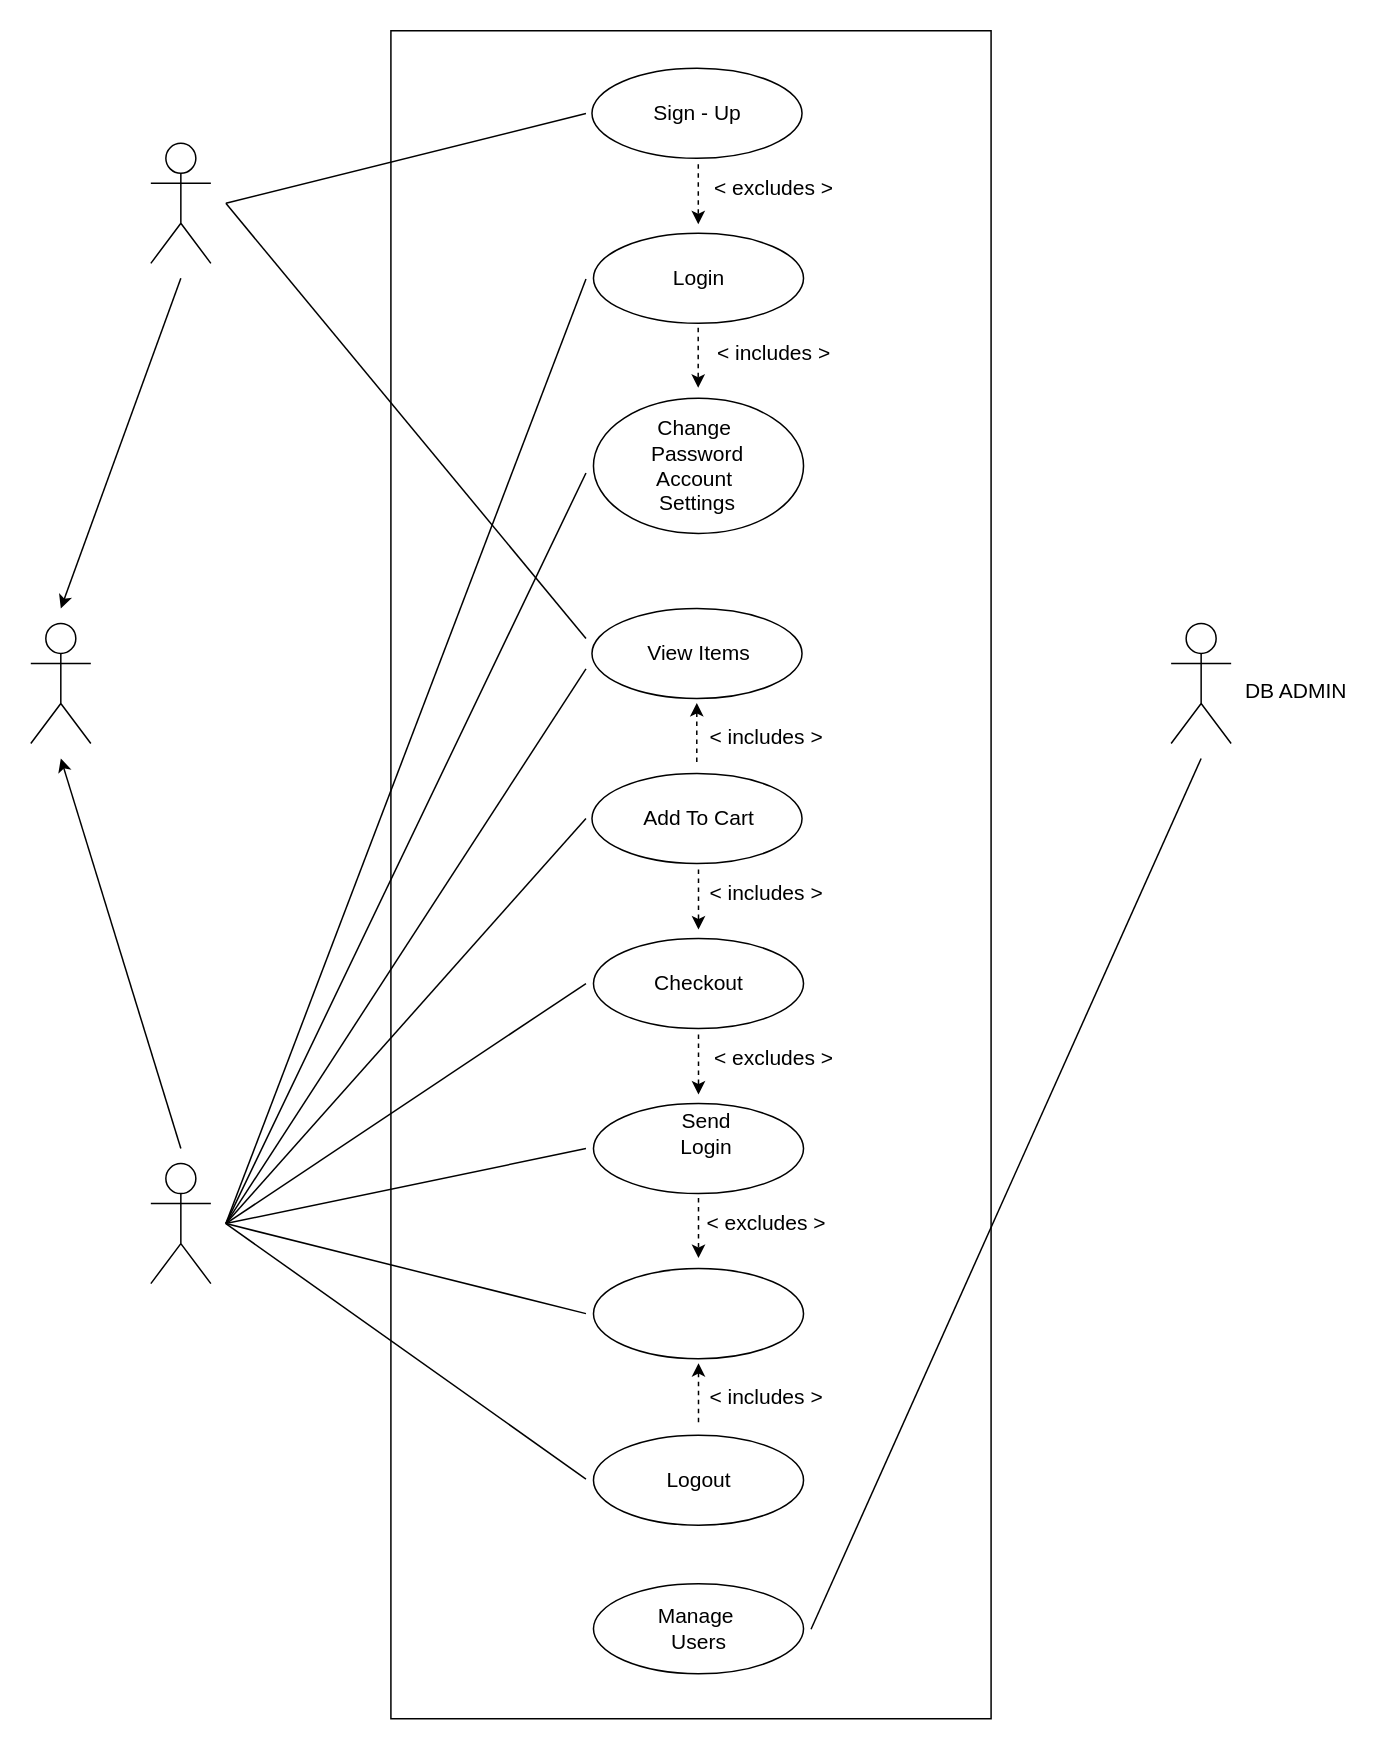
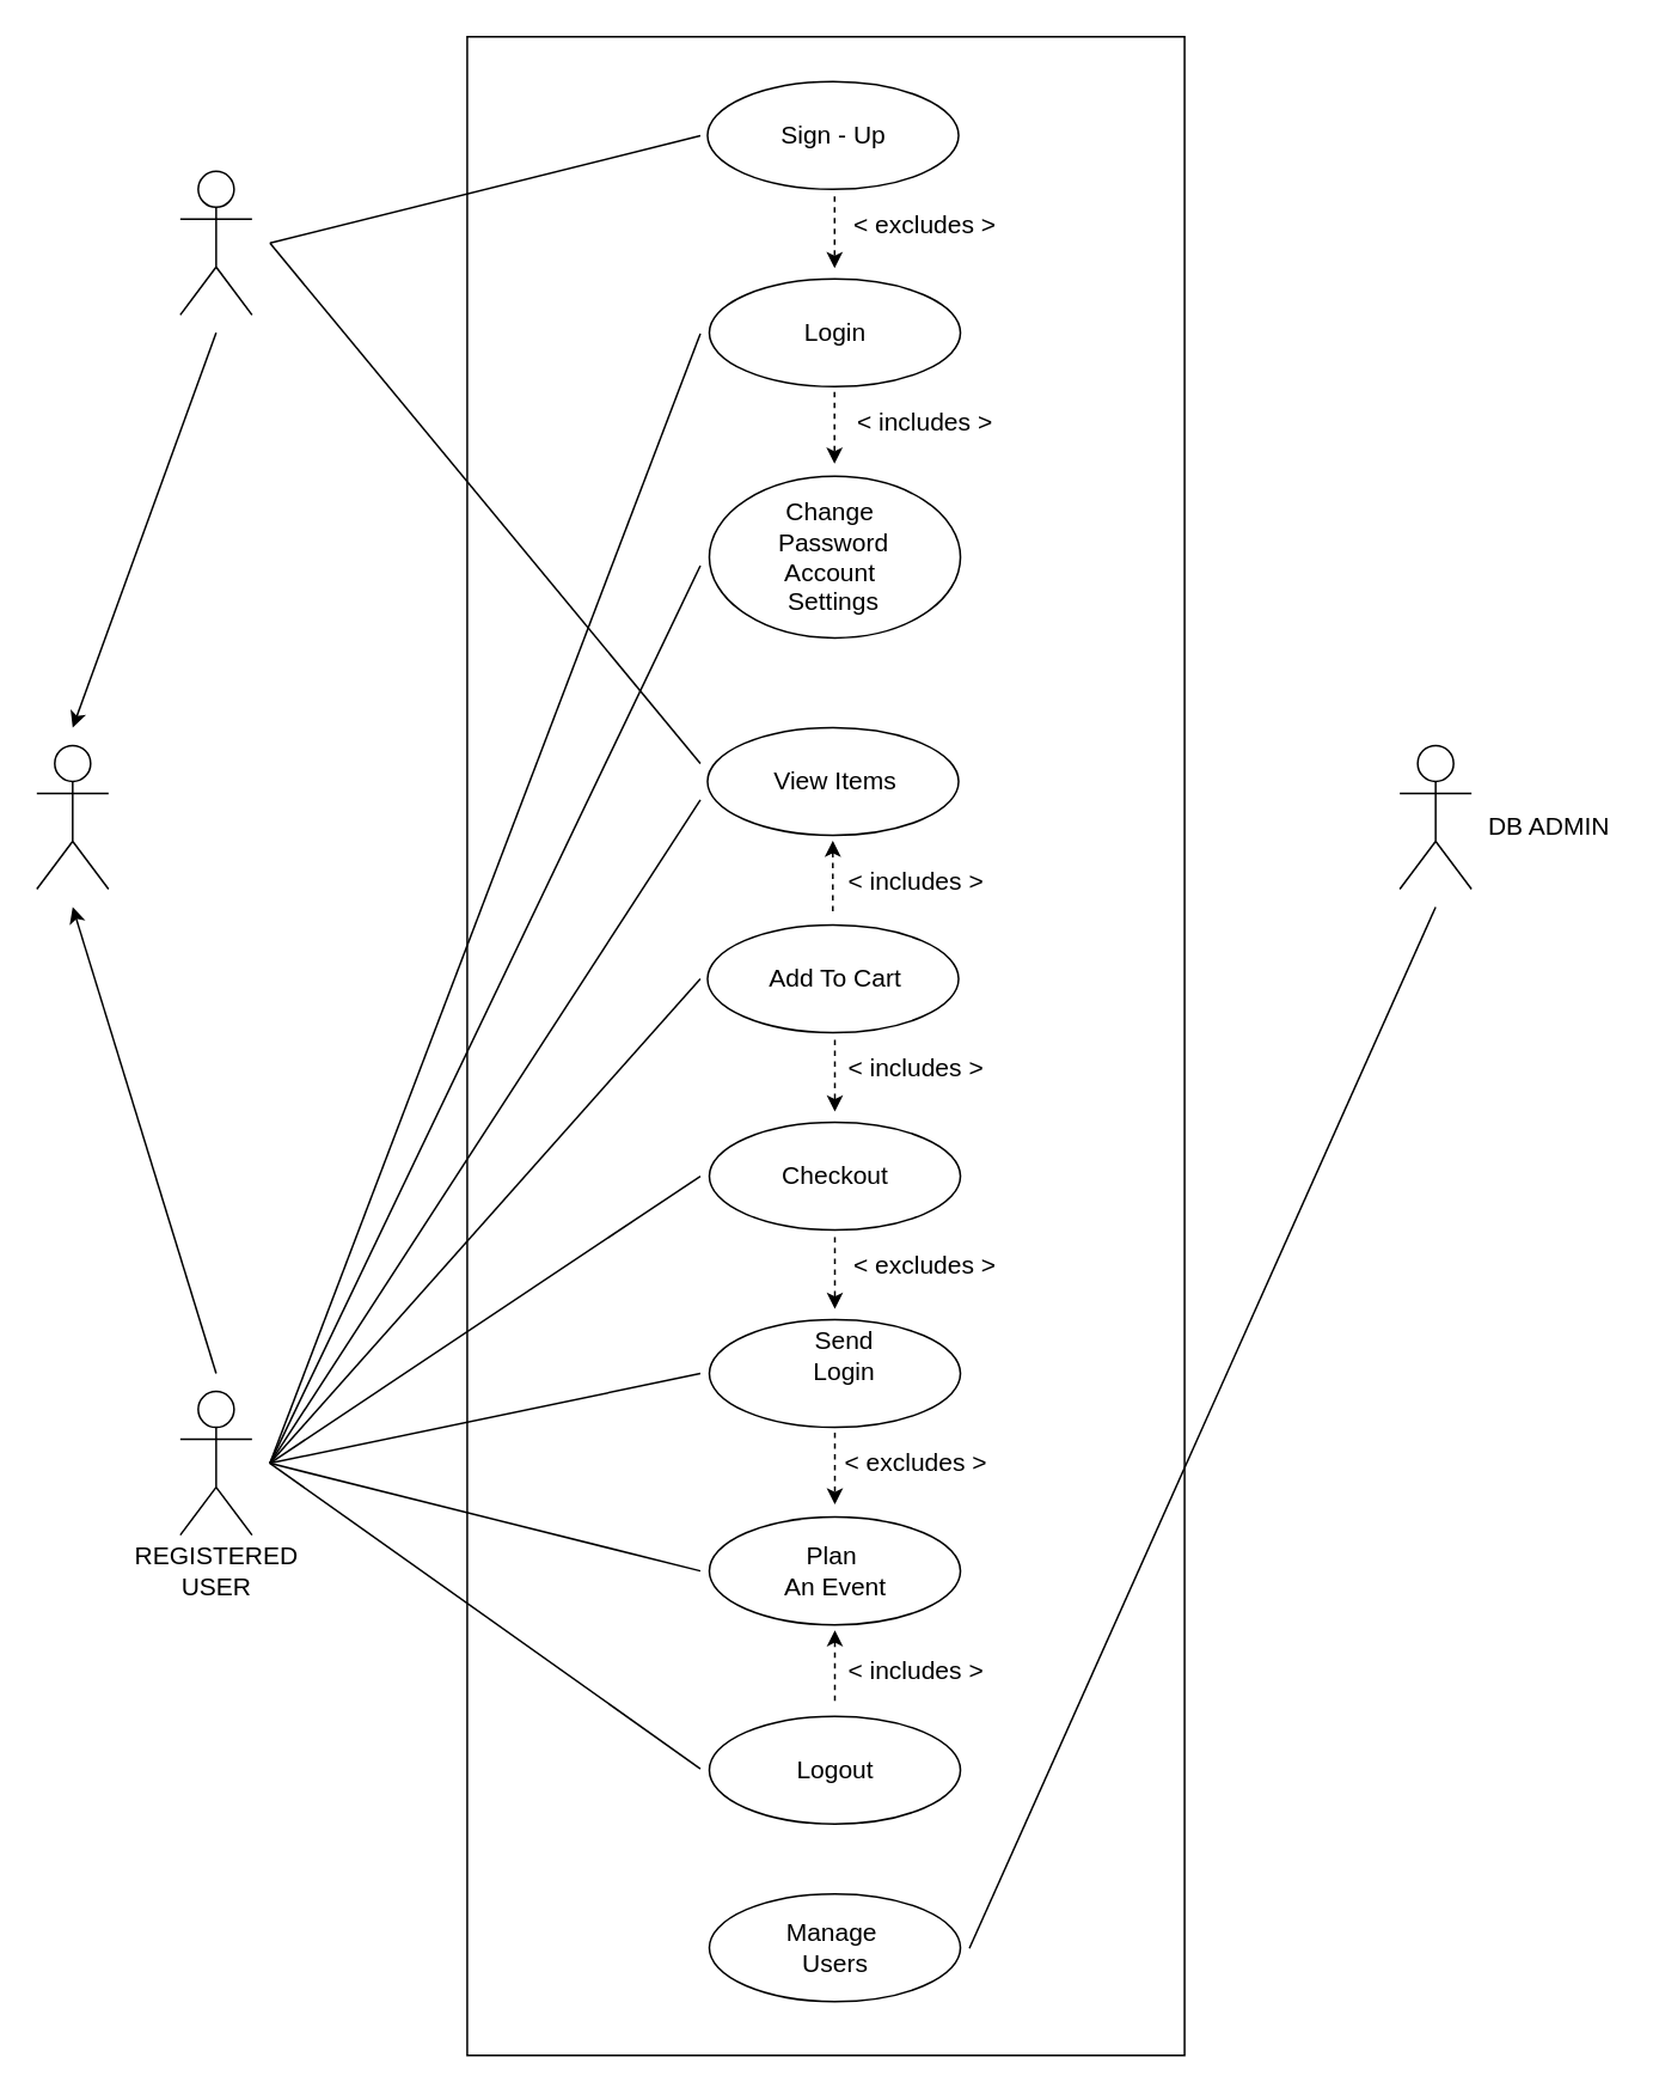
  <mxCell id="0" />
  <mxCell id="1" parent="0" />
  <mxCell id="2" value="" style="rounded=0;whiteSpace=wrap;html=1;direction=south;" vertex="1" parent="1"><mxGeometry x="260" y="20" width="400" height="1125" as="geometry" /></mxCell>
  <mxCell id="3" value="" style="ellipse;whiteSpace=wrap;html=1;" vertex="1" parent="1"><mxGeometry x="394" y="45" width="140" height="60" as="geometry" /></mxCell>
  <mxCell id="4" value="" style="ellipse;whiteSpace=wrap;html=1;" vertex="1" parent="1"><mxGeometry x="395" y="155" width="140" height="60" as="geometry" /></mxCell>
  <mxCell id="5" value="" style="ellipse;whiteSpace=wrap;html=1;" vertex="1" parent="1"><mxGeometry x="395" y="265" width="140" height="90" as="geometry" /></mxCell>
  <mxCell id="6" value="" style="ellipse;whiteSpace=wrap;html=1;" vertex="1" parent="1"><mxGeometry x="394" y="405" width="140" height="60" as="geometry" /></mxCell>
  <mxCell id="7" value="" style="ellipse;whiteSpace=wrap;html=1;" vertex="1" parent="1"><mxGeometry x="394" y="515" width="140" height="60" as="geometry" /></mxCell>
  <mxCell id="8" value="" style="ellipse;whiteSpace=wrap;html=1;" vertex="1" parent="1"><mxGeometry x="395" y="625" width="140" height="60" as="geometry" /></mxCell>
  <mxCell id="9" value="" style="ellipse;whiteSpace=wrap;html=1;" vertex="1" parent="1"><mxGeometry x="395" y="735" width="140" height="60" as="geometry" /></mxCell>
  <mxCell id="10" value="" style="ellipse;whiteSpace=wrap;html=1;" vertex="1" parent="1"><mxGeometry x="395" y="845" width="140" height="60" as="geometry" /></mxCell>
  <mxCell id="11" value="" style="ellipse;whiteSpace=wrap;html=1;" vertex="1" parent="1"><mxGeometry x="395" y="956" width="140" height="60" as="geometry" /></mxCell>
  <mxCell id="12" value="" style="ellipse;whiteSpace=wrap;html=1;" vertex="1" parent="1"><mxGeometry x="395" y="1055" width="140" height="60" as="geometry" /></mxCell>
  <mxCell id="13" value="&lt;font style=&quot;font-size: 14px&quot;&gt;Sign - Up&lt;/font&gt;" style="text;html=1;align=center;verticalAlign=middle;resizable=0;points=[];autosize=1;strokeColor=none;fillColor=none;" vertex="1" parent="1"><mxGeometry x="429" y="65" width="70" height="20" as="geometry" /></mxCell>
  <mxCell id="14" value="Login" style="text;html=1;align=center;verticalAlign=middle;resizable=0;points=[];autosize=1;strokeColor=none;fillColor=none;fontSize=14;" vertex="1" parent="1"><mxGeometry x="440" y="175" width="50" height="20" as="geometry" /></mxCell>
  <mxCell id="15" value="Change&amp;nbsp;&lt;br&gt;Password&lt;br&gt;Account&amp;nbsp;&lt;br&gt;Settings" style="text;html=1;align=center;verticalAlign=middle;resizable=0;points=[];autosize=1;strokeColor=none;fillColor=none;fontSize=14;" vertex="1" parent="1"><mxGeometry x="424" y="275" width="80" height="70" as="geometry" /></mxCell>
  <mxCell id="16" value="View Items" style="text;html=1;align=center;verticalAlign=middle;resizable=0;points=[];autosize=1;strokeColor=none;fillColor=none;fontSize=14;" vertex="1" parent="1"><mxGeometry x="425" y="425" width="80" height="20" as="geometry" /></mxCell>
  <mxCell id="17" value="Add To Cart" style="text;html=1;align=center;verticalAlign=middle;resizable=0;points=[];autosize=1;strokeColor=none;fillColor=none;fontSize=14;" vertex="1" parent="1"><mxGeometry x="420" y="535" width="90" height="20" as="geometry" /></mxCell>
  <mxCell id="18" value="Checkout" style="text;html=1;align=center;verticalAlign=middle;resizable=0;points=[];autosize=1;strokeColor=none;fillColor=none;fontSize=14;" vertex="1" parent="1"><mxGeometry x="425" y="645" width="80" height="20" as="geometry" /></mxCell>
  <mxCell id="19" value="Send &lt;br&gt;Login" style="text;html=1;align=center;verticalAlign=middle;resizable=0;points=[];autosize=1;strokeColor=none;fillColor=none;fontSize=14;" vertex="1" parent="1"><mxGeometry x="430" y="735" width="80" height="40" as="geometry" /></mxCell>
+ <mxCell id="20" value="Plan&amp;nbsp;&lt;br&gt;An Event" style="text;html=1;align=center;verticalAlign=middle;resizable=0;points=[];autosize=1;strokeColor=none;fillColor=none;fontSize=14;" vertex="1" parent="1"><mxGeometry x="430" y="855" width="70" height="40" as="geometry" /></mxCell>
  <mxCell id="21" value="Logout" style="text;html=1;align=center;verticalAlign=middle;resizable=0;points=[];autosize=1;strokeColor=none;fillColor=none;fontSize=14;" vertex="1" parent="1"><mxGeometry x="435" y="976" width="60" height="20" as="geometry" /></mxCell>
  <mxCell id="22" value="Manage&amp;nbsp;&lt;br&gt;Users" style="text;html=1;align=center;verticalAlign=middle;resizable=0;points=[];autosize=1;strokeColor=none;fillColor=none;fontSize=14;" vertex="1" parent="1"><mxGeometry x="430" y="1065" width="70" height="40" as="geometry" /></mxCell>
  <mxCell id="23" value="" style="shape=umlActor;verticalLabelPosition=bottom;verticalAlign=top;html=1;outlineConnect=0;fontSize=14;" vertex="1" parent="1"><mxGeometry x="780" y="415" width="40" height="80" as="geometry" /></mxCell>
  <mxCell id="24" value="" style="shape=umlActor;verticalLabelPosition=bottom;verticalAlign=top;html=1;outlineConnect=0;fontSize=14;" vertex="1" parent="1"><mxGeometry x="100" y="95" width="40" height="80" as="geometry" /></mxCell>
  <mxCell id="25" value="" style="shape=umlActor;verticalLabelPosition=bottom;verticalAlign=top;html=1;outlineConnect=0;fontSize=14;" vertex="1" parent="1"><mxGeometry x="20" y="415" width="40" height="80" as="geometry" /></mxCell>
  <mxCell id="26" value="" style="shape=umlActor;verticalLabelPosition=bottom;verticalAlign=top;html=1;outlineConnect=0;fontSize=14;" vertex="1" parent="1"><mxGeometry x="100" y="775" width="40" height="80" as="geometry" /></mxCell>
+ <mxCell id="27" value="REGISTERED&lt;br&gt;USER" style="text;html=1;align=center;verticalAlign=middle;resizable=0;points=[];autosize=1;strokeColor=none;fillColor=none;fontSize=14;" vertex="1" parent="1"><mxGeometry x="65" y="855" width="110" height="40" as="geometry" /></mxCell>
  <mxCell id="28" value="DB ADMIN" style="text;html=1;align=center;verticalAlign=middle;resizable=0;points=[];autosize=1;strokeColor=none;fillColor=none;fontSize=14;" vertex="1" parent="1"><mxGeometry x="823" y="450" width="80" height="20" as="geometry" /></mxCell>
  <mxCell id="29" value="" style="endArrow=none;html=1;rounded=0;fontSize=14;exitX=0.947;exitY=0.3;exitDx=0;exitDy=0;exitPerimeter=0;" edge="1" parent="1" source="2"><mxGeometry width="50" height="50" relative="1" as="geometry"><mxPoint x="540" y="815" as="sourcePoint" /><mxPoint x="800" y="505" as="targetPoint" /></mxGeometry></mxCell>
  <mxCell id="30" value="" style="endArrow=none;html=1;rounded=0;fontSize=14;entryX=0.049;entryY=0.675;entryDx=0;entryDy=0;entryPerimeter=0;" edge="1" parent="1" target="2"><mxGeometry width="50" height="50" relative="1" as="geometry"><mxPoint x="150" y="135" as="sourcePoint" /><mxPoint x="200" y="95" as="targetPoint" /></mxGeometry></mxCell>
  <mxCell id="31" value="" style="endArrow=none;html=1;rounded=0;fontSize=14;exitX=0.36;exitY=0.675;exitDx=0;exitDy=0;exitPerimeter=0;" edge="1" parent="1" source="2"><mxGeometry width="50" height="50" relative="1" as="geometry"><mxPoint x="230" y="255" as="sourcePoint" /><mxPoint x="150" y="135" as="targetPoint" /></mxGeometry></mxCell>
  <mxCell id="32" value="" style="endArrow=classic;html=1;rounded=0;fontSize=14;dashed=1;exitX=0.083;exitY=0.3;exitDx=0;exitDy=0;exitPerimeter=0;entryX=0.12;entryY=0.3;entryDx=0;entryDy=0;entryPerimeter=0;" edge="1" parent="1"><mxGeometry width="50" height="50" relative="1" as="geometry"><mxPoint x="464.86" y="109.02" as="sourcePoint" /><mxPoint x="464.86" y="148.98" as="targetPoint" /></mxGeometry></mxCell>
  <mxCell id="33" value="&amp;lt; excludes &amp;gt;" style="text;html=1;align=center;verticalAlign=middle;resizable=0;points=[];autosize=1;strokeColor=none;fillColor=none;fontSize=14;" vertex="1" parent="1"><mxGeometry x="470" y="115" width="90" height="20" as="geometry" /></mxCell>
  <mxCell id="34" value="" style="endArrow=classic;html=1;rounded=0;fontSize=14;dashed=1;exitX=0.083;exitY=0.3;exitDx=0;exitDy=0;exitPerimeter=0;entryX=0.12;entryY=0.3;entryDx=0;entryDy=0;entryPerimeter=0;" edge="1" parent="1"><mxGeometry width="50" height="50" relative="1" as="geometry"><mxPoint x="464.8" y="218" as="sourcePoint" /><mxPoint x="464.8" y="257.96" as="targetPoint" /></mxGeometry></mxCell>
  <mxCell id="35" value="" style="endArrow=none;html=1;rounded=0;fontSize=14;dashed=1;exitX=0.083;exitY=0.3;exitDx=0;exitDy=0;exitPerimeter=0;entryX=0.12;entryY=0.3;entryDx=0;entryDy=0;entryPerimeter=0;endFill=0;startArrow=classic;startFill=1;" edge="1" parent="1"><mxGeometry width="50" height="50" relative="1" as="geometry"><mxPoint x="463.86" y="468.04" as="sourcePoint" /><mxPoint x="463.86" y="508" as="targetPoint" /></mxGeometry></mxCell>
  <mxCell id="36" value="&amp;lt; includes &amp;gt;" style="text;html=1;align=center;verticalAlign=middle;resizable=0;points=[];autosize=1;strokeColor=none;fillColor=none;fontSize=14;" vertex="1" parent="1"><mxGeometry x="470" y="225" width="90" height="20" as="geometry" /></mxCell>
  <mxCell id="37" value="&amp;lt; includes &amp;gt;" style="text;html=1;align=center;verticalAlign=middle;resizable=0;points=[];autosize=1;strokeColor=none;fillColor=none;fontSize=14;" vertex="1" parent="1"><mxGeometry x="465" y="481" width="90" height="20" as="geometry" /></mxCell>
  <mxCell id="38" value="" style="endArrow=classic;html=1;rounded=0;fontSize=14;dashed=1;exitX=0.083;exitY=0.3;exitDx=0;exitDy=0;exitPerimeter=0;entryX=0.12;entryY=0.3;entryDx=0;entryDy=0;entryPerimeter=0;" edge="1" parent="1"><mxGeometry width="50" height="50" relative="1" as="geometry"><mxPoint x="465" y="579.04" as="sourcePoint" /><mxPoint x="465" y="619" as="targetPoint" /></mxGeometry></mxCell>
  <mxCell id="39" value="" style="endArrow=classic;html=1;rounded=0;fontSize=14;dashed=1;exitX=0.083;exitY=0.3;exitDx=0;exitDy=0;exitPerimeter=0;entryX=0.12;entryY=0.3;entryDx=0;entryDy=0;entryPerimeter=0;" edge="1" parent="1"><mxGeometry width="50" height="50" relative="1" as="geometry"><mxPoint x="465" y="689" as="sourcePoint" /><mxPoint x="465" y="728.96" as="targetPoint" /></mxGeometry></mxCell>
  <mxCell id="40" value="" style="endArrow=classic;html=1;rounded=0;fontSize=14;dashed=1;exitX=0.083;exitY=0.3;exitDx=0;exitDy=0;exitPerimeter=0;entryX=0.12;entryY=0.3;entryDx=0;entryDy=0;entryPerimeter=0;" edge="1" parent="1"><mxGeometry width="50" height="50" relative="1" as="geometry"><mxPoint x="465" y="798" as="sourcePoint" /><mxPoint x="465" y="837.96" as="targetPoint" /></mxGeometry></mxCell>
  <mxCell id="41" value="" style="endArrow=none;html=1;rounded=0;fontSize=14;dashed=1;exitX=0.083;exitY=0.3;exitDx=0;exitDy=0;exitPerimeter=0;entryX=0.12;entryY=0.3;entryDx=0;entryDy=0;entryPerimeter=0;endFill=0;startArrow=classic;startFill=1;" edge="1" parent="1"><mxGeometry width="50" height="50" relative="1" as="geometry"><mxPoint x="465" y="908" as="sourcePoint" /><mxPoint x="465" y="947.96" as="targetPoint" /></mxGeometry></mxCell>
  <mxCell id="42" value="&amp;lt; includes &amp;gt;" style="text;html=1;align=center;verticalAlign=middle;resizable=0;points=[];autosize=1;strokeColor=none;fillColor=none;fontSize=14;" vertex="1" parent="1"><mxGeometry x="465" y="585" width="90" height="20" as="geometry" /></mxCell>
  <mxCell id="43" value="&amp;lt; includes &amp;gt;" style="text;html=1;align=center;verticalAlign=middle;resizable=0;points=[];autosize=1;strokeColor=none;fillColor=none;fontSize=14;" vertex="1" parent="1"><mxGeometry x="465" y="921" width="90" height="20" as="geometry" /></mxCell>
  <mxCell id="44" value="&amp;lt; excludes &amp;gt;" style="text;html=1;align=center;verticalAlign=middle;resizable=0;points=[];autosize=1;strokeColor=none;fillColor=none;fontSize=14;" vertex="1" parent="1"><mxGeometry x="470" y="695" width="90" height="20" as="geometry" /></mxCell>
  <mxCell id="45" value="&amp;lt; excludes &amp;gt;" style="text;html=1;align=center;verticalAlign=middle;resizable=0;points=[];autosize=1;strokeColor=none;fillColor=none;fontSize=14;" vertex="1" parent="1"><mxGeometry x="465" y="805" width="90" height="20" as="geometry" /></mxCell>
  <mxCell id="46" value="" style="endArrow=none;html=1;rounded=0;fontSize=14;entryX=0.858;entryY=0.675;entryDx=0;entryDy=0;entryPerimeter=0;" edge="1" parent="1" target="2"><mxGeometry width="50" height="50" relative="1" as="geometry"><mxPoint x="150" y="815" as="sourcePoint" /><mxPoint x="200" y="765" as="targetPoint" /></mxGeometry></mxCell>
  <mxCell id="47" value="" style="endArrow=none;html=1;rounded=0;fontSize=14;entryX=0.147;entryY=0.675;entryDx=0;entryDy=0;entryPerimeter=0;" edge="1" parent="1" target="2"><mxGeometry width="50" height="50" relative="1" as="geometry"><mxPoint x="150" y="815" as="sourcePoint" /><mxPoint x="200" y="765" as="targetPoint" /></mxGeometry></mxCell>
  <mxCell id="48" value="" style="endArrow=none;html=1;rounded=0;fontSize=14;entryX=0.378;entryY=0.675;entryDx=0;entryDy=0;entryPerimeter=0;" edge="1" parent="1" target="2"><mxGeometry width="50" height="50" relative="1" as="geometry"><mxPoint x="150" y="815" as="sourcePoint" /><mxPoint x="230" y="765" as="targetPoint" /></mxGeometry></mxCell>
  <mxCell id="49" value="" style="endArrow=none;html=1;rounded=0;fontSize=14;entryX=0.262;entryY=0.675;entryDx=0;entryDy=0;entryPerimeter=0;" edge="1" parent="1" target="2"><mxGeometry width="50" height="50" relative="1" as="geometry"><mxPoint x="150" y="815" as="sourcePoint" /><mxPoint x="380" y="355" as="targetPoint" /></mxGeometry></mxCell>
  <mxCell id="50" value="" style="endArrow=none;html=1;rounded=0;fontSize=14;" edge="1" parent="1"><mxGeometry width="50" height="50" relative="1" as="geometry"><mxPoint x="150" y="815" as="sourcePoint" /><mxPoint x="390" y="655" as="targetPoint" /></mxGeometry></mxCell>
  <mxCell id="51" value="" style="endArrow=none;html=1;rounded=0;fontSize=14;" edge="1" parent="1"><mxGeometry width="50" height="50" relative="1" as="geometry"><mxPoint x="150" y="815" as="sourcePoint" /><mxPoint x="390" y="545" as="targetPoint" /></mxGeometry></mxCell>
  <mxCell id="52" value="" style="endArrow=none;html=1;rounded=0;fontSize=14;" edge="1" parent="1"><mxGeometry width="50" height="50" relative="1" as="geometry"><mxPoint x="150" y="815" as="sourcePoint" /><mxPoint x="390" y="765" as="targetPoint" /></mxGeometry></mxCell>
  <mxCell id="53" value="" style="endArrow=none;html=1;rounded=0;fontSize=14;" edge="1" parent="1"><mxGeometry width="50" height="50" relative="1" as="geometry"><mxPoint x="150" y="815" as="sourcePoint" /><mxPoint x="390" y="875" as="targetPoint" /></mxGeometry></mxCell>
  <mxCell id="54" value="" style="endArrow=classic;html=1;rounded=0;fontSize=14;" edge="1" parent="1"><mxGeometry width="50" height="50" relative="1" as="geometry"><mxPoint x="120" y="765" as="sourcePoint" /><mxPoint x="40" y="505" as="targetPoint" /></mxGeometry></mxCell>
  <mxCell id="55" value="" style="endArrow=classic;html=1;rounded=0;fontSize=14;" edge="1" parent="1"><mxGeometry width="50" height="50" relative="1" as="geometry"><mxPoint x="120" y="185" as="sourcePoint" /><mxPoint x="40" y="405" as="targetPoint" /></mxGeometry></mxCell>
